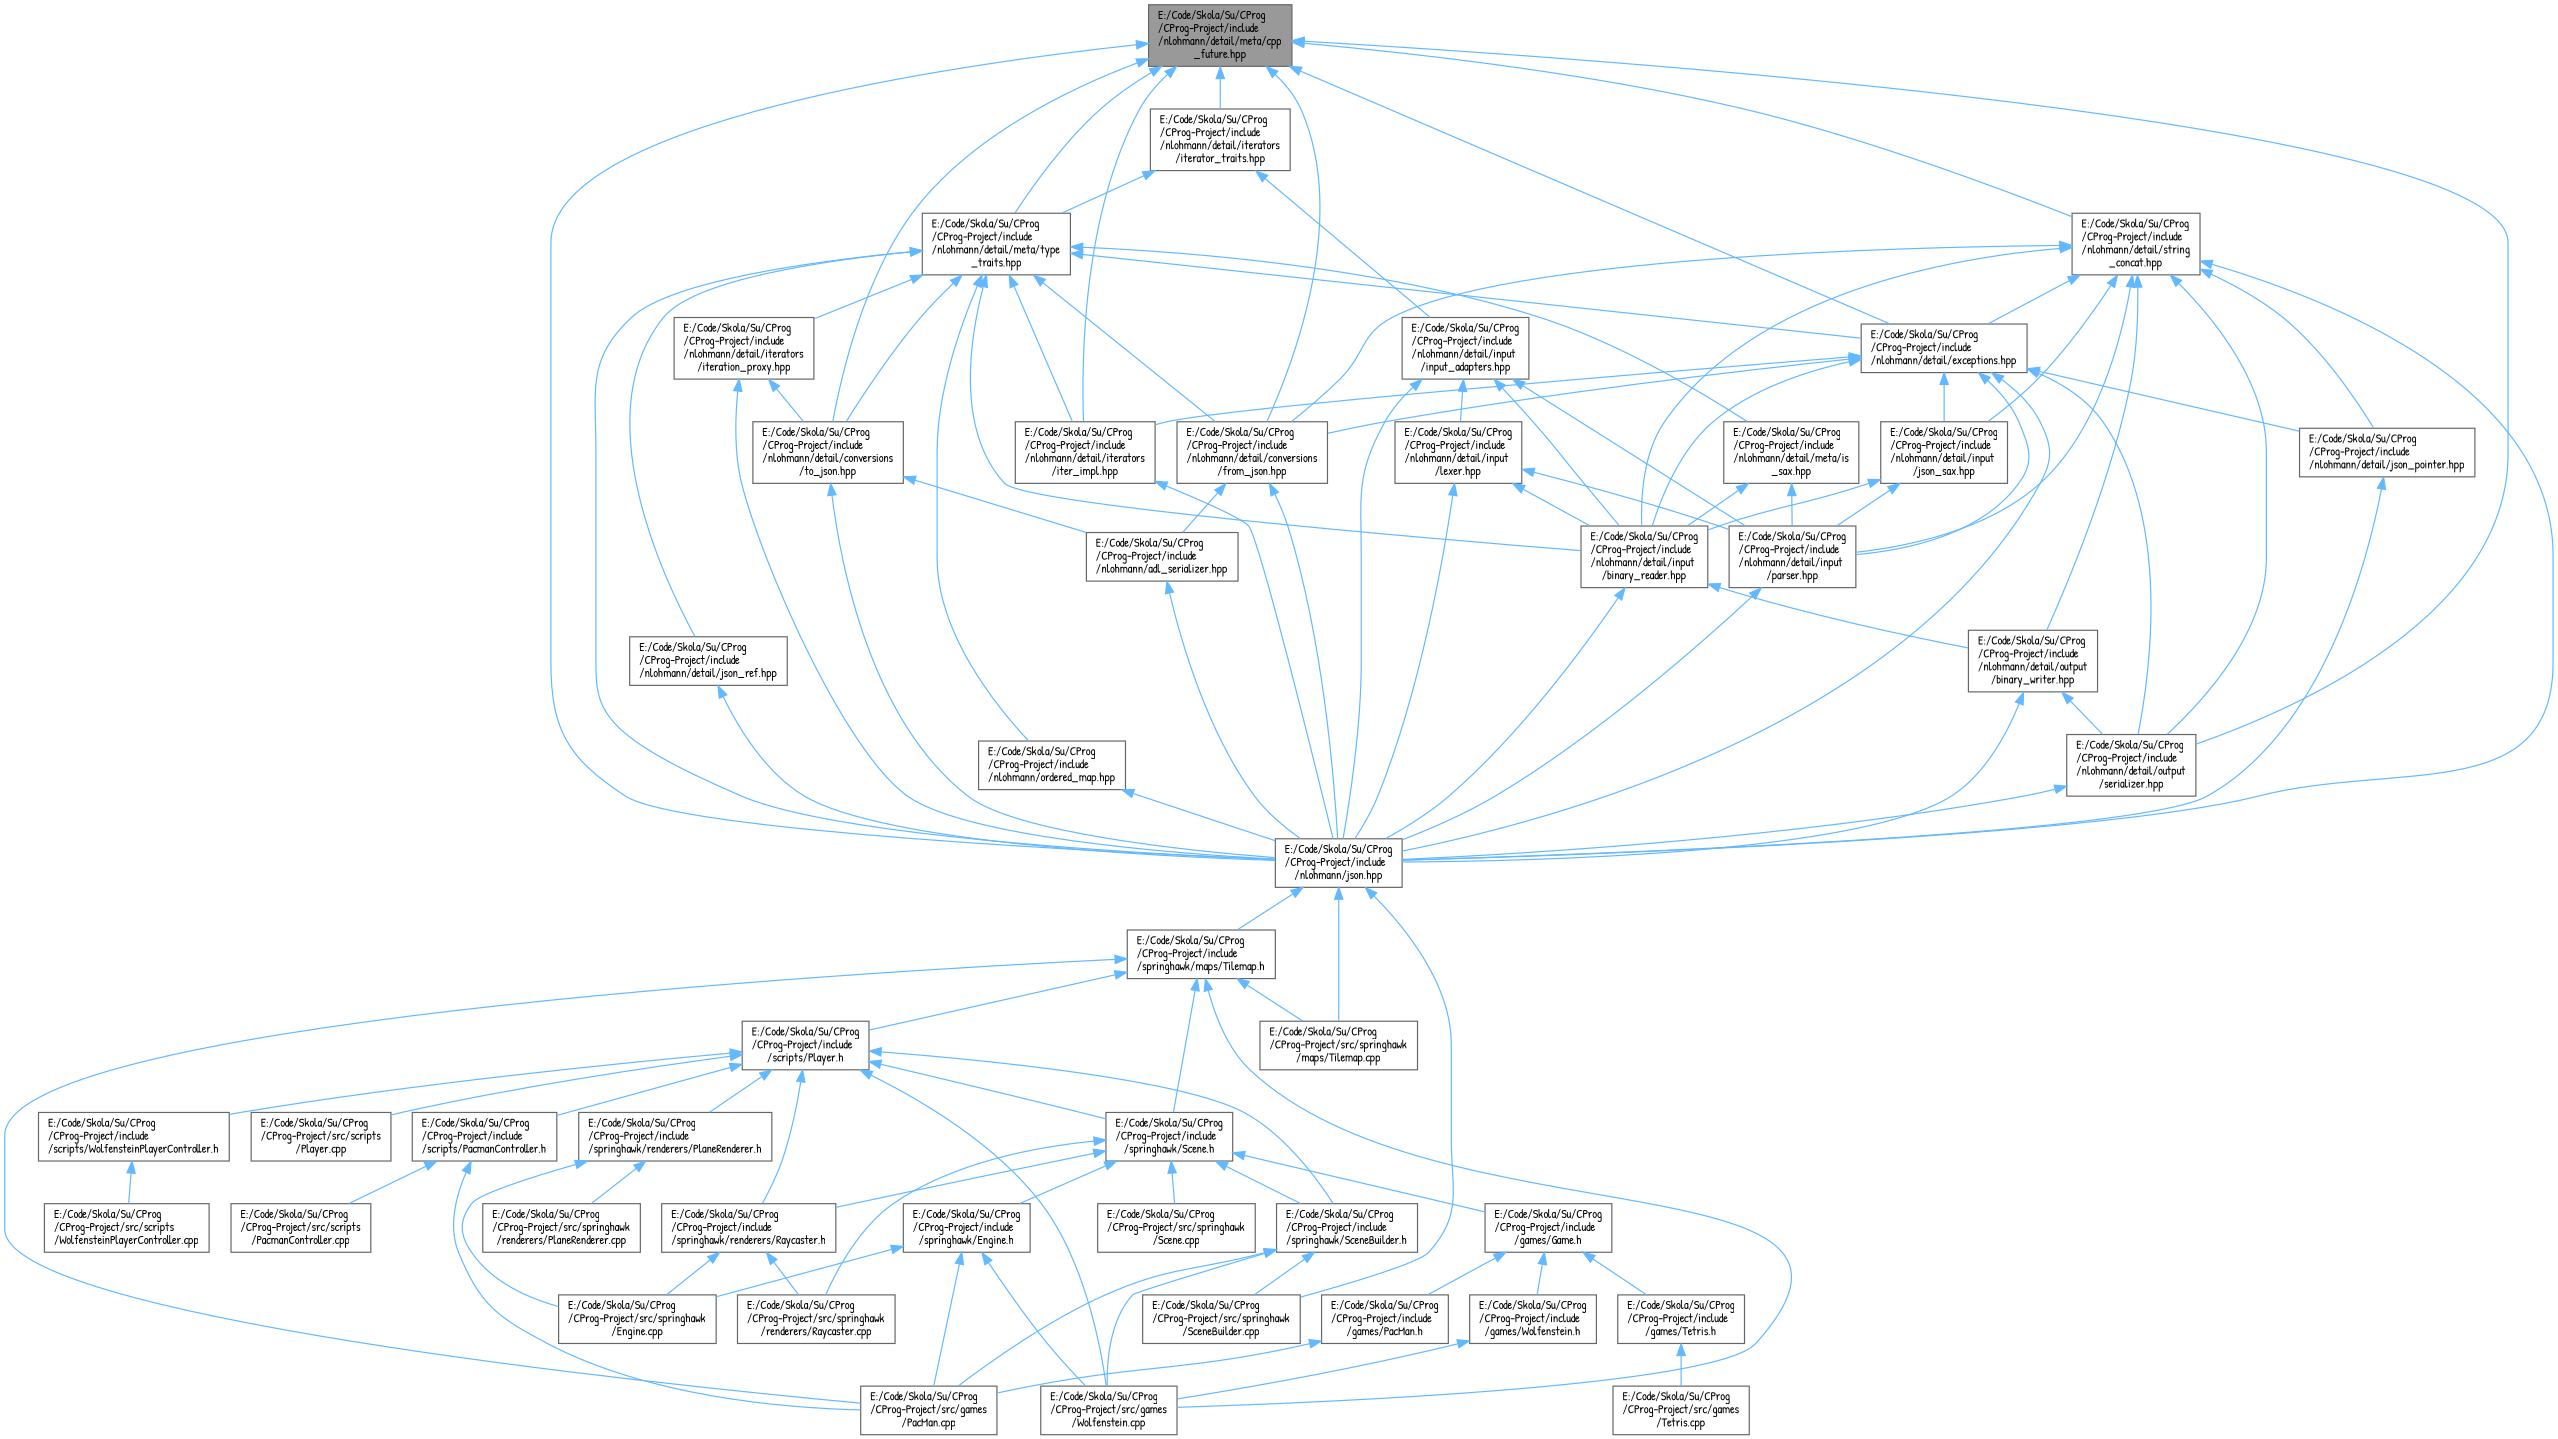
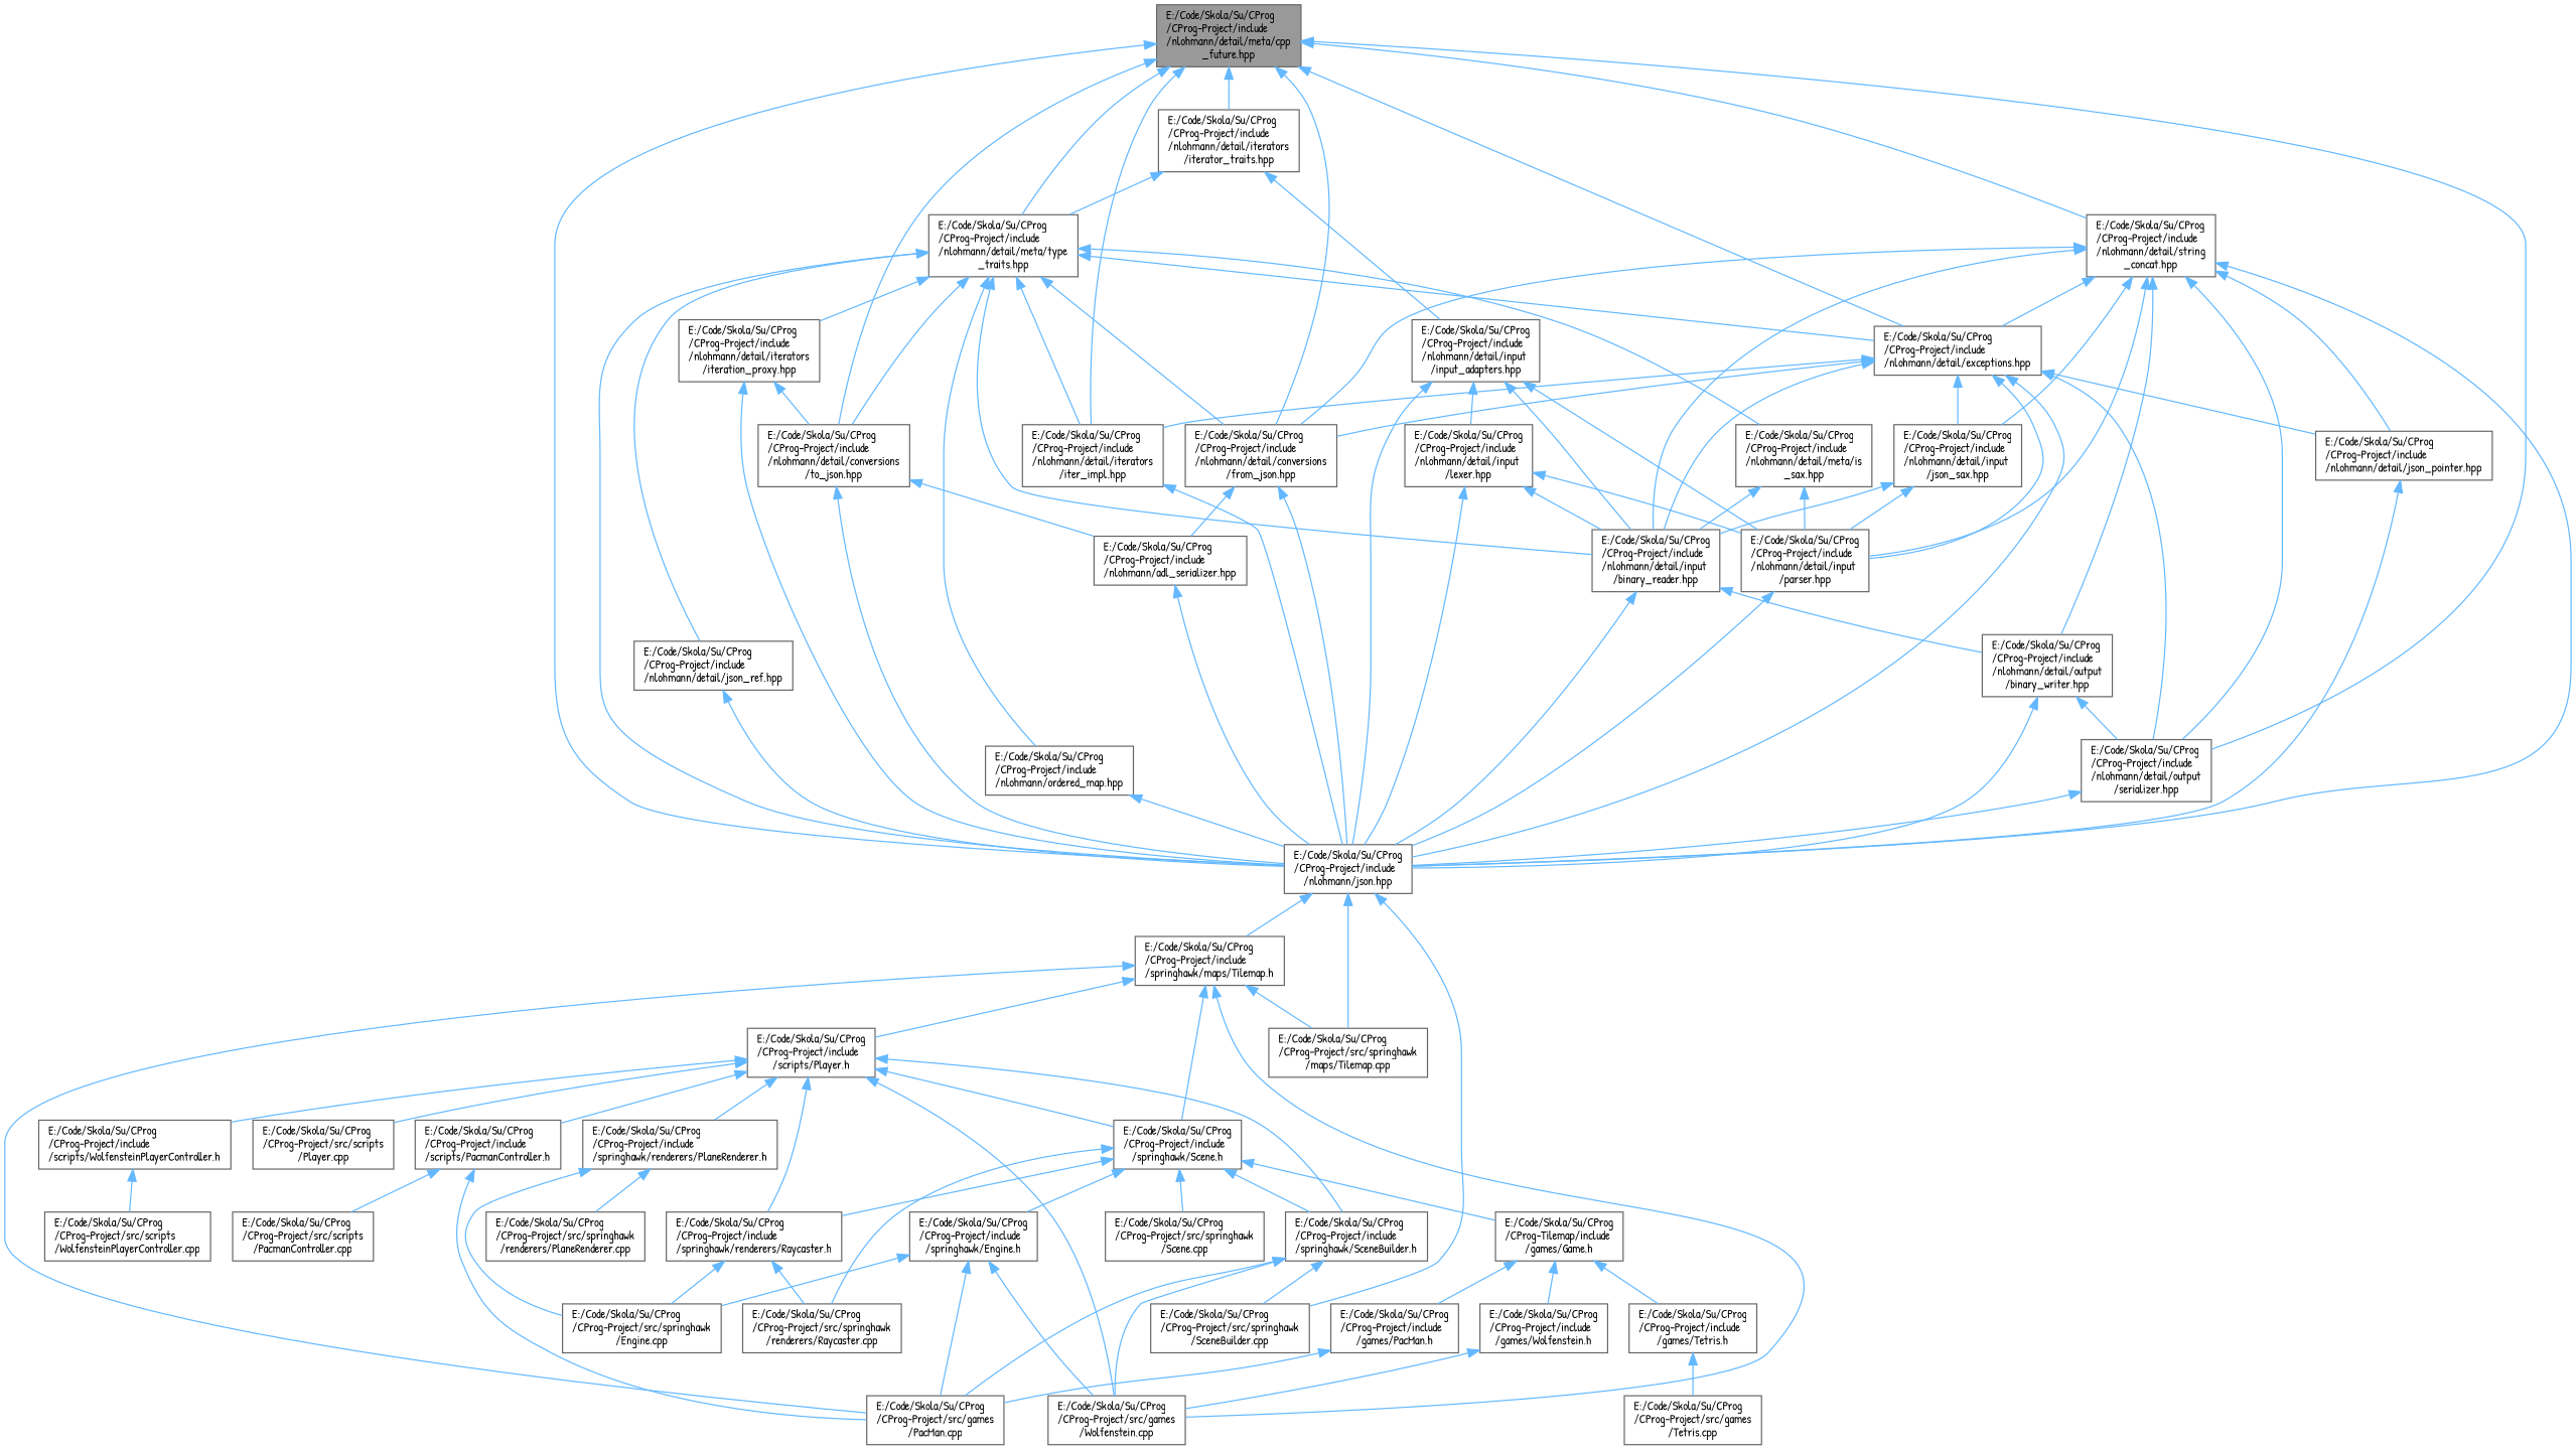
  digraph {
    fontname="Patrick Hand"
    node [color=grey40 fillcolor=white fontname="Patrick Hand" fontsize=10 shape=box style=filled]
    edge [color=steelblue1 dir=back fontname="Patrick Hand" fontsize=10 labelfontname=Helvetica labelfontsize=10 style=solid]
    n1 [color=gray40 fillcolor=grey60 fontcolor=black height=0.2 label="E:/Code/Skola/Su/CProg\l/CProg-Project/include\l/nlohmann/detail/meta/cpp\l_future.hpp" width=0.4]
    n2 [height=0.2 label="E:/Code/Skola/Su/CProg\l/CProg-Project/include\l/nlohmann/detail/conversions\l/from_json.hpp" width=0.4]
    n3 [height=0.2 label="E:/Code/Skola/Su/CProg\l/CProg-Project/include\l/nlohmann/json.hpp" width=0.4]
    n4 [height=0.2 label="E:/Code/Skola/Su/CProg\l/CProg-Project/include\l/nlohmann/detail/conversions\l/to_json.hpp" width=0.4]
    n5 [height=0.2 label="E:/Code/Skola/Su/CProg\l/CProg-Project/include\l/nlohmann/detail/exceptions.hpp" width=0.4]
    n6 [height=0.2 label="E:/Code/Skola/Su/CProg\l/CProg-Project/include\l/nlohmann/detail/output\l/serializer.hpp" width=0.4]
    n7 [height=0.2 label="E:/Code/Skola/Su/CProg\l/CProg-Project/include\l/nlohmann/detail/iterators\l/iter_impl.hpp" width=0.4]
    n8 [height=0.2 label="E:/Code/Skola/Su/CProg\l/CProg-Project/include\l/nlohmann/detail/iterators\l/iterator_traits.hpp" width=0.4]
    n9 [height=0.2 label="E:/Code/Skola/Su/CProg\l/CProg-Project/include\l/nlohmann/detail/meta/type\l_traits.hpp" width=0.4]
    n10 [height=0.2 label="E:/Code/Skola/Su/CProg\l/CProg-Project/include\l/nlohmann/detail/string\l_concat.hpp" width=0.4]
    n11 [height=0.2 label="E:/Code/Skola/Su/CProg\l/CProg-Project/include\l/nlohmann/adl_serializer.hpp" width=0.4]
    n12 [height=0.2 label="E:/Code/Skola/Su/CProg\l/CProg-Project/include\l/springhawk/maps/Tilemap.h" width=0.4]
    n13 [height=0.2 label="E:/Code/Skola/Su/CProg\l/CProg-Project/src/springhawk\l/SceneBuilder.cpp" width=0.4]
    n14 [height=0.2 label="E:/Code/Skola/Su/CProg\l/CProg-Project/src/springhawk\l/maps/Tilemap.cpp" width=0.4]
    n15 [height=0.2 label="E:/Code/Skola/Su/CProg\l/CProg-Project/include\l/nlohmann/detail/input\l/binary_reader.hpp" width=0.4]
    n16 [height=0.2 label="E:/Code/Skola/Su/CProg\l/CProg-Project/include\l/nlohmann/detail/input\l/json_sax.hpp" width=0.4]
    n17 [height=0.2 label="E:/Code/Skola/Su/CProg\l/CProg-Project/include\l/nlohmann/detail/input\l/parser.hpp" width=0.4]
    n18 [height=0.2 label="E:/Code/Skola/Su/CProg\l/CProg-Project/include\l/nlohmann/detail/json_pointer.hpp" width=0.4]
    n19 [height=0.2 label="E:/Code/Skola/Su/CProg\l/CProg-Project/include\l/nlohmann/detail/input\l/input_adapters.hpp" width=0.4]
    n20 [height=0.2 label="E:/Code/Skola/Su/CProg\l/CProg-Project/include\l/nlohmann/detail/iterators\l/iteration_proxy.hpp" width=0.4]
    n21 [height=0.2 label="E:/Code/Skola/Su/CProg\l/CProg-Project/include\l/nlohmann/detail/json_ref.hpp" width=0.4]
    n22 [height=0.2 label="E:/Code/Skola/Su/CProg\l/CProg-Project/include\l/nlohmann/detail/meta/is\l_sax.hpp" width=0.4]
    n23 [height=0.2 label="E:/Code/Skola/Su/CProg\l/CProg-Project/include\l/nlohmann/ordered_map.hpp" width=0.4]
    n24 [height=0.2 label="E:/Code/Skola/Su/CProg\l/CProg-Project/include\l/nlohmann/detail/output\l/binary_writer.hpp" width=0.4]
    n25 [height=0.2 label="E:/Code/Skola/Su/CProg\l/CProg-Project/include\l/scripts/Player.h" width=0.4]
    n26 [height=0.2 label="E:/Code/Skola/Su/CProg\l/CProg-Project/src/games\l/PacMan.cpp" width=0.4]
    n27 [height=0.2 label="E:/Code/Skola/Su/CProg\l/CProg-Project/include\l/springhawk/Scene.h" width=0.4]
    n28 [height=0.2 label="E:/Code/Skola/Su/CProg\l/CProg-Project/src/games\l/Wolfenstein.cpp" width=0.4]
    n29 [height=0.2 label="E:/Code/Skola/Su/CProg\l/CProg-Project/include\l/scripts/PacmanController.h" width=0.4]
    n30 [height=0.2 label="E:/Code/Skola/Su/CProg\l/CProg-Project/include\l/scripts/WolfensteinPlayerController.h" width=0.4]
    n31 [height=0.2 label="E:/Code/Skola/Su/CProg\l/CProg-Project/include\l/springhawk/SceneBuilder.h" width=0.4]
    n32 [height=0.2 label="E:/Code/Skola/Su/CProg\l/CProg-Project/include\l/springhawk/renderers/Raycaster.h" width=0.4]
    n33 [height=0.2 label="E:/Code/Skola/Su/CProg\l/CProg-Project/include\l/springhawk/renderers/PlaneRenderer.h" width=0.4]
    n34 [height=0.2 label="E:/Code/Skola/Su/CProg\l/CProg-Project/src/scripts\l/Player.cpp" width=0.4]
-   n35 [height=0.2 label="E:/Code/Skola/Su/CProg\l/CProg-Project/include\l/games/Game.h" width=0.4]
+   n35 [height=0.2 label="E:/Code/Skola/Su/CProg\l/CProg-Tilemap/include\l/games/Game.h" width=0.4]
    n36 [height=0.2 label="E:/Code/Skola/Su/CProg\l/CProg-Project/include\l/springhawk/Engine.h" width=0.4]
    n37 [height=0.2 label="E:/Code/Skola/Su/CProg\l/CProg-Project/src/springhawk\l/renderers/Raycaster.cpp" width=0.4]
    n38 [height=0.2 label="E:/Code/Skola/Su/CProg\l/CProg-Project/src/springhawk\l/Scene.cpp" width=0.4]
    n39 [height=0.2 label="E:/Code/Skola/Su/CProg\l/CProg-Project/src/scripts\l/PacmanController.cpp" width=0.4]
    n40 [height=0.2 label="E:/Code/Skola/Su/CProg\l/CProg-Project/src/scripts\l/WolfensteinPlayerController.cpp" width=0.4]
    n41 [height=0.2 label="E:/Code/Skola/Su/CProg\l/CProg-Project/src/springhawk\l/Engine.cpp" width=0.4]
    n42 [height=0.2 label="E:/Code/Skola/Su/CProg\l/CProg-Project/src/springhawk\l/renderers/PlaneRenderer.cpp" width=0.4]
    n43 [height=0.2 label="E:/Code/Skola/Su/CProg\l/CProg-Project/include\l/games/PacMan.h" width=0.4]
    n44 [height=0.2 label="E:/Code/Skola/Su/CProg\l/CProg-Project/include\l/games/Tetris.h" width=0.4]
    n45 [height=0.2 label="E:/Code/Skola/Su/CProg\l/CProg-Project/include\l/games/Wolfenstein.h" width=0.4]
    n46 [height=0.2 label="E:/Code/Skola/Su/CProg\l/CProg-Project/src/games\l/Tetris.cpp" width=0.4]
    n47 [height=0.2 label="E:/Code/Skola/Su/CProg\l/CProg-Project/include\l/nlohmann/detail/input\l/lexer.hpp" width=0.4]
    n1 -> n2
    n1 -> n3
    n1 -> n4
    n1 -> n5
    n1 -> n6
    n1 -> n7
    n1 -> n8
    n1 -> n9
    n1 -> n10
    n2 -> n3
    n2 -> n11
    n3 -> n12
    n3 -> n13
    n3 -> n14
    n4 -> n3
    n4 -> n11
    n5 -> n2
    n5 -> n3
    n5 -> n6
    n5 -> n7
    n5 -> n15
    n5 -> n16
    n5 -> n17
    n5 -> n18
    n6 -> n3
    n7 -> n3
    n8 -> n9
    n8 -> n19
    n9 -> n2
    n9 -> n3
    n9 -> n4
    n9 -> n5
    n9 -> n7
    n9 -> n15
    n9 -> n20
    n9 -> n21
    n9 -> n22
    n9 -> n23
    n10 -> n2
    n10 -> n3
    n10 -> n5
    n10 -> n6
    n10 -> n15
    n10 -> n16
    n10 -> n17
    n10 -> n18
    n10 -> n24
    n11 -> n3
    n12 -> n14
    n12 -> n25
    n12 -> n26
    n12 -> n27
    n12 -> n28
    n15 -> n3
    n15 -> n24
    n16 -> n15
    n16 -> n17
    n17 -> n3
    n18 -> n3
    n19 -> n3
    n19 -> n15
    n19 -> n17
    n19 -> n47
    n20 -> n3
    n20 -> n4
    n21 -> n3
    n22 -> n15
    n22 -> n17
    n23 -> n3
    n24 -> n3
    n24 -> n6
    n25 -> n27
    n25 -> n28
    n25 -> n29
    n25 -> n30
    n25 -> n31
    n25 -> n32
    n25 -> n33
    n25 -> n34
    n27 -> n31
    n27 -> n32
    n27 -> n35
    n27 -> n36
    n27 -> n37
    n27 -> n38
    n29 -> n26
    n29 -> n39
    n30 -> n40
    n31 -> n13
    n31 -> n26
    n31 -> n28
    n32 -> n37
    n32 -> n41
    n33 -> n41
    n33 -> n42
    n35 -> n43
    n35 -> n44
    n35 -> n45
    n36 -> n26
    n36 -> n28
    n36 -> n41
    n43 -> n26
    n44 -> n46
    n45 -> n28
    n47 -> n3
    n47 -> n15
    n47 -> n17
  }
